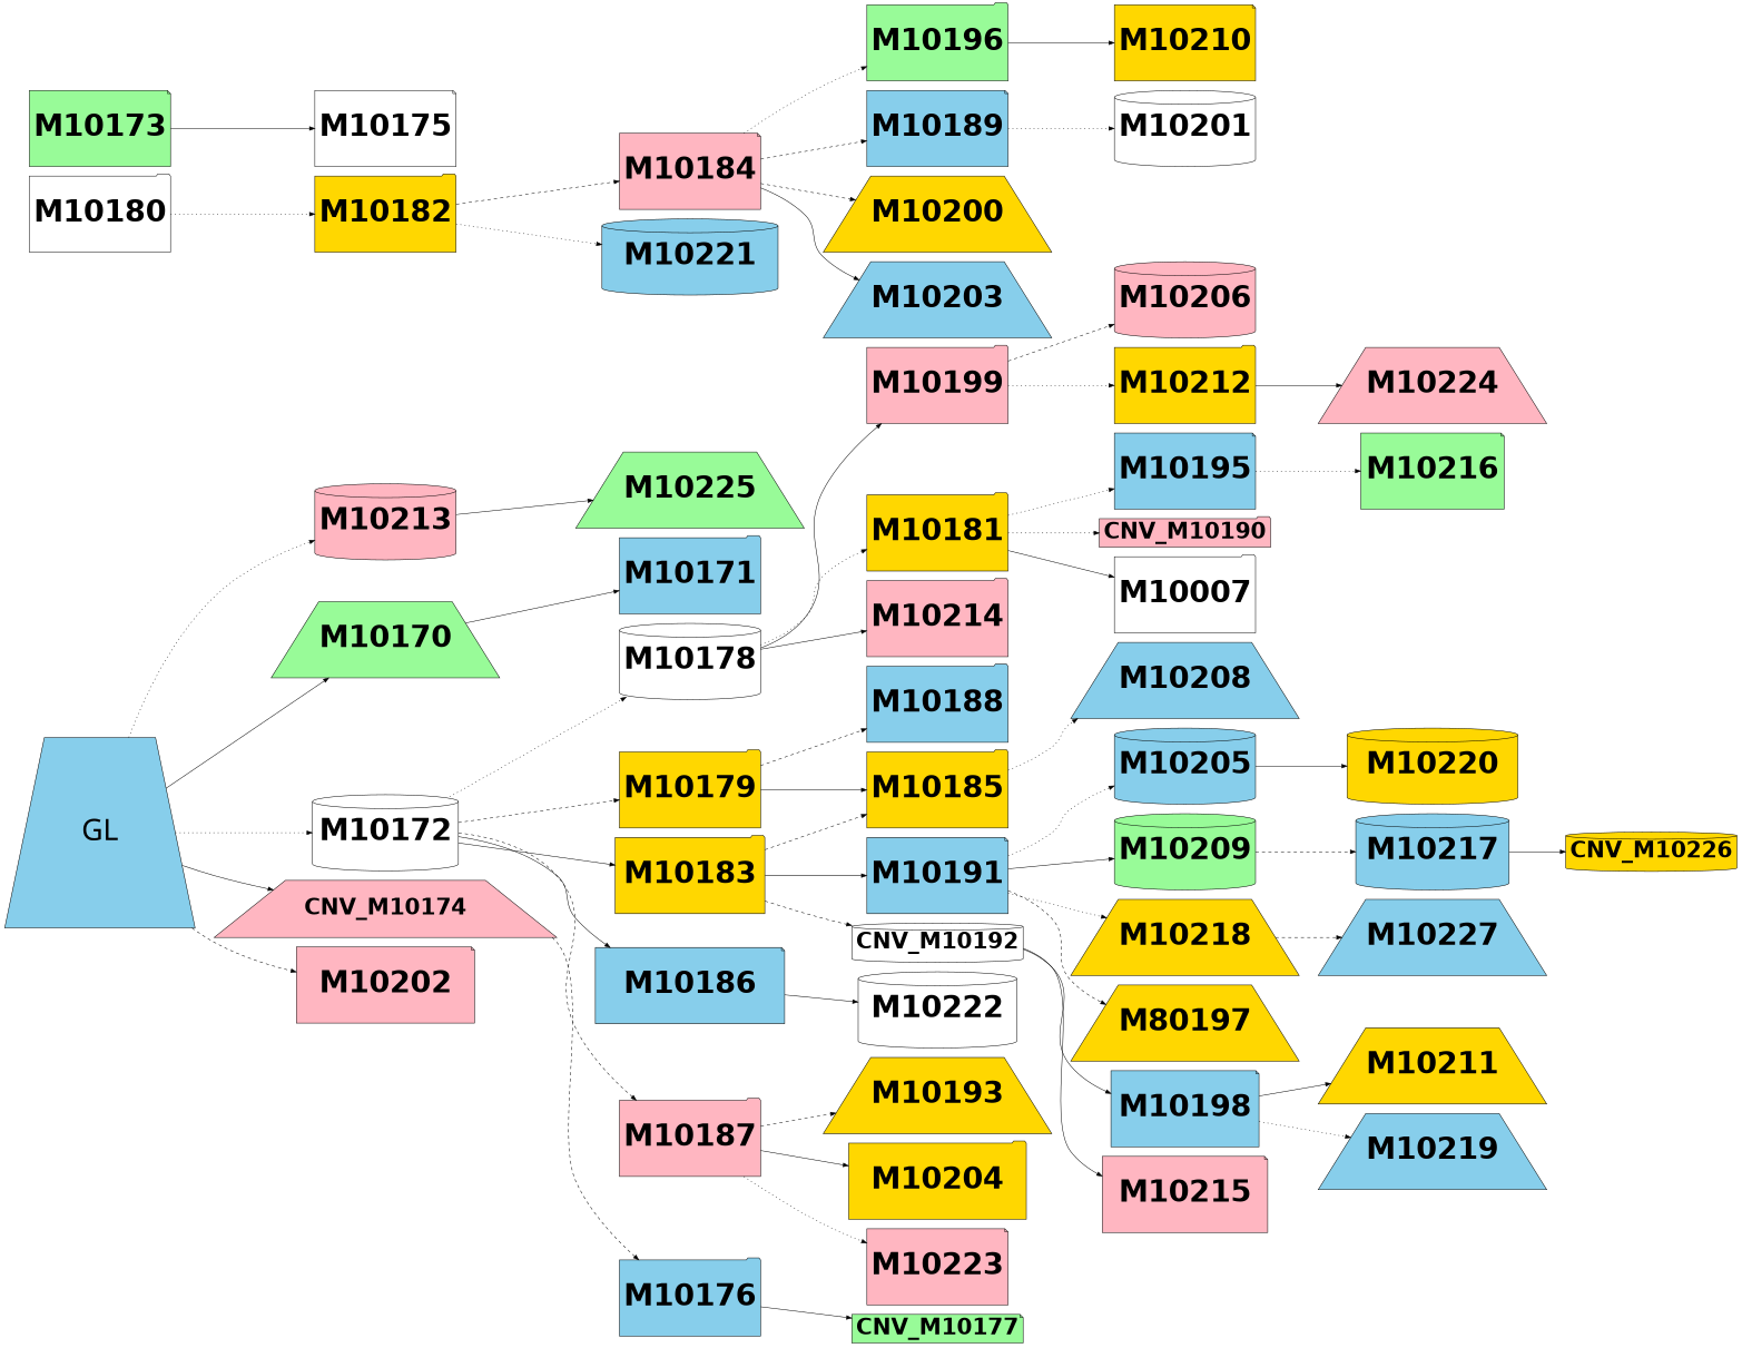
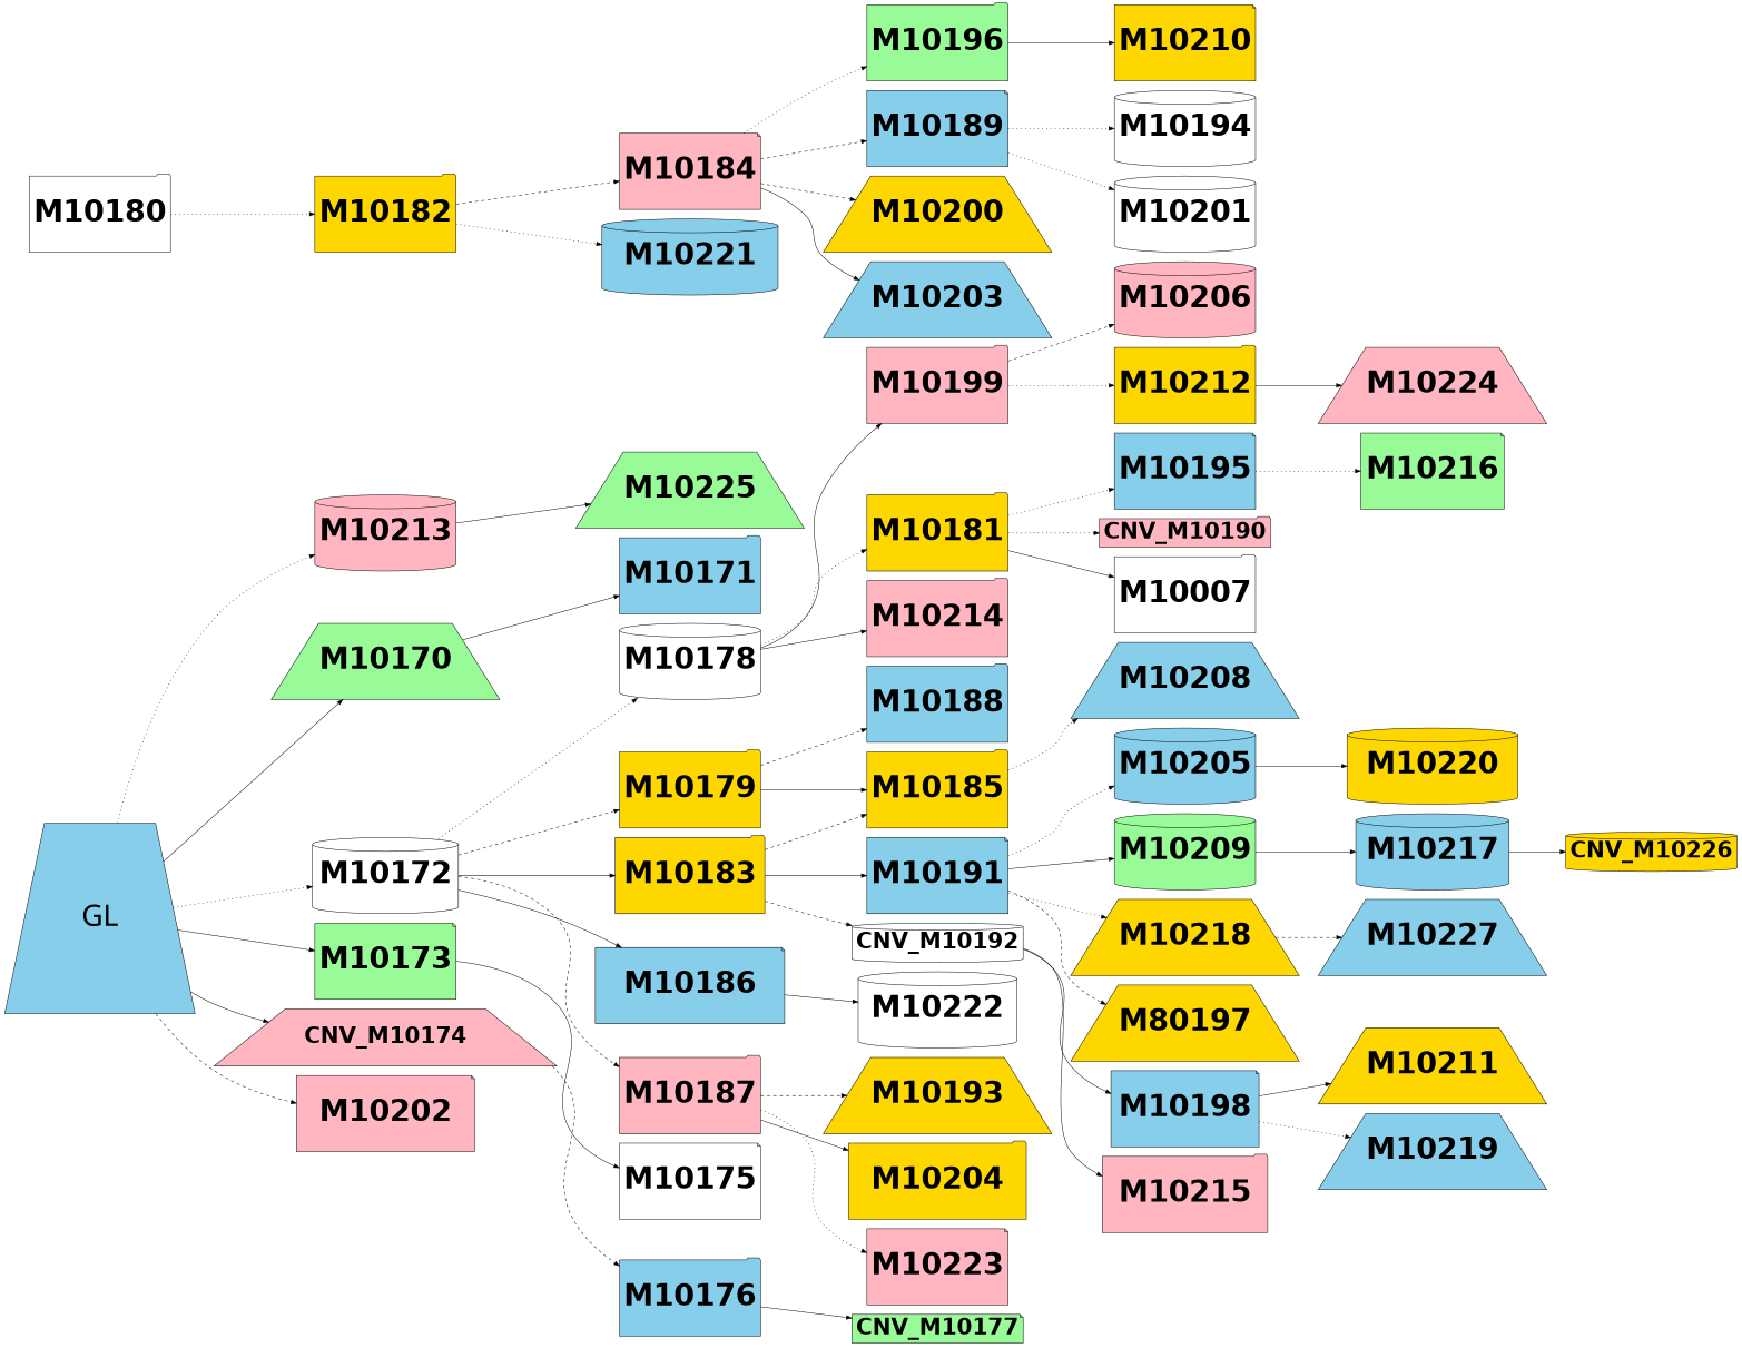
  digraph {
    rankdir=LR
    node [fillcolor=skyblue fontname="helvetica-bold" fontsize=56 shape=folder style=filled]
    edge [style=solid]
    n1 [height=2 label=M10195 shape=note width=0.41]
    n2 [fillcolor=palegreen height=2 label=M10216 shape=note width=3.77]
    n3 [fillcolor=palegreen height=2 label=M10196 width=2.14]
    n4 [fillcolor=gold height=2 label=M10210 shape=note width=2.2]
    n5 [height=2 label=M10198 shape=note width=3.89]
    n6 [fillcolor=gold height=2 label=M10211 shape=trapezium width=3.52]
    n7 [height=2 label=M10219 shape=trapezium width=1.02]
    n8 [fillcolor=lightpink height=2 label=M10199 width=1.82]
    n9 [fillcolor=lightpink height=2 label=M10206 shape=cylinder width=1.24]
    n10 [fillcolor=gold height=2 label=M10212 width=2.33]
    n11 [fillcolor=lightpink height=2 label=M10224 shape=trapezium width=1.15]
    n12 [height=2 label=M10205 shape=cylinder width=1.62]
    n13 [fillcolor=gold height=2 label=M10220 shape=cylinder width=4.49]
    n14 [fillcolor=palegreen height=2 label=M10209 shape=cylinder width=2.2]
    n15 [height=2 label=M10217 shape=cylinder width=4.03]
    n16 [fillcolor=gold fontsize=42 label=CNV_M10226 shape=cylinder]
    n17 [fillcolor=lightpink height=2 label=M10213 shape=cylinder width=1.26]
    n18 [fillcolor=palegreen height=2 label=M10225 shape=trapezium width=2.21]
    n19 [fillcolor=gold height=2 label=M10218 shape=trapezium width=0.36]
    n20 [height=2 label=M10227 shape=trapezium width=0.67]
    n21 [fontname="arial-bold" height=5 label=GL shape=trapezium width=5]
    n22 [fillcolor=palegreen height=2 label=M10170 shape=trapezium width=4.05]
    n23 [fillcolor=white height=2 label=M10172 shape=cylinder width=3.83]
    n24 [fillcolor=palegreen height=2 label=M10173 shape=note width=3.16]
    n25 [fillcolor=lightpink fontsize=42 label=CNV_M10174 shape=trapezium]
    n26 [fillcolor=lightpink height=2 label=M10202 shape=note width=4.68]
    n27 [height=2 label=M10171 width=2.77]
    n28 [fillcolor=white height=2 label=M10178 shape=cylinder width=2.9]
    n29 [fillcolor=gold height=2 label=M10179 width=2.95]
    n30 [fillcolor=gold height=2 label=M10183 width=3.93]
    n31 [height=2 label=M10186 shape=note width=4.97]
    n32 [fillcolor=lightpink height=2 label=M10187 width=1.74]
    n33 [fillcolor=white height=2 label=M10175 shape=note width=0.53]
    n34 [height=2 label=M10176 width=0.86]
    n35 [fillcolor=gold height=2 label=M10181 width=2.96]
    n36 [fillcolor=lightpink height=2 label=M10214 width=2.43]
    n37 [height=2 label=M10188 width=0.7]
    n38 [fillcolor=gold height=2 label=M10185 width=3.68]
    n39 [height=2 label=M10191 shape=note width=2.92]
    n40 [fillcolor=white fontsize=42 label=CNV_M10192 shape=cylinder]
    n41 [fillcolor=white height=2 label=M10222 shape=cylinder width=4.17]
    n42 [fillcolor=gold height=2 label=M10193 shape=trapezium width=3.33]
    n43 [fillcolor=gold height=2 label=M10204 width=4.66]
    n44 [fillcolor=lightpink height=2 label=M10223 shape=note width=1.27]
    n45 [fillcolor=palegreen fontsize=42 label=CNV_M10177 shape=note]
    n46 [fillcolor=lightpink fontsize=42 label=CNV_M10190]
    n47 [fillcolor=white height=2 label=M10007 width=2.12]
    n48 [fillcolor=white height=2 label=M10180 width=0.22]
    n49 [fillcolor=gold height=2 label=M10182 width=1.98]
    n50 [height=2 label=M10208 shape=trapezium width=2.51]
    n51 [fillcolor=gold height=2 label=M80197 shape=trapezium width=1.23]
-   n52 [fillcolor=lightpink height=2 label=M10215 shape=note width=4.35]
+   n52 [fillcolor=lightpink height=2 label=M10215 width=4.35]
    n53 [fillcolor=lightpink height=2 label=M10184 shape=note width=3.24]
    n54 [height=2 label=M10221 shape=cylinder width=4.63]
    n55 [height=2 label=M10189 shape=note width=0.1]
    n56 [fillcolor=gold height=2 label=M10200 shape=trapezium width=0.71]
    n57 [height=2 label=M10203 shape=trapezium width=0.5]
+   n58 [fillcolor=white height=2 label=M10194 shape=cylinder width=2.02]
    n59 [fillcolor=white height=2 label=M10201 shape=cylinder width=0.19]
    n1 -> n2 [style=dotted]
    n3 -> n4
    n5 -> n6
    n5 -> n7 [style=dotted]
    n8 -> n9 [style=dashed]
    n8 -> n10 [style=dotted]
    n10 -> n11
    n12 -> n13
-   n14 -> n15 [style=dashed]
+   n14 -> n15
    n15 -> n16
    n17 -> n18
    n19 -> n20 [style=dashed]
    n21 -> n17 [style=dotted]
    n21 -> n22
    n21 -> n23 [style=dotted]
+   n21 -> n24
    n21 -> n25
    n21 -> n26 [style=dashed]
    n22 -> n27
    n23 -> n28 [style=dotted]
    n23 -> n29 [style=dashed]
    n23 -> n30
    n23 -> n31
    n23 -> n32 [style=dashed]
    n24 -> n33
    n25 -> n34 [style=dashed]
    n28 -> n8
    n28 -> n35 [style=dotted]
    n28 -> n36
    n29 -> n37 [style=dashed]
    n29 -> n38
    n30 -> n38 [style=dashed]
    n30 -> n39
    n30 -> n40 [style=dashed]
    n31 -> n41
    n32 -> n42 [style=dashed]
    n32 -> n43
    n32 -> n44 [style=dotted]
    n34 -> n45
    n35 -> n1 [style=dotted]
    n35 -> n46 [style=dotted]
    n35 -> n47
    n38 -> n50 [style=dotted]
    n39 -> n12 [style=dotted]
    n39 -> n14
    n39 -> n19 [style=dotted]
    n39 -> n51 [style=dashed]
    n40 -> n5
    n40 -> n52
    n48 -> n49 [style=dotted]
    n49 -> n53 [style=dashed]
    n49 -> n54 [style=dotted]
    n53 -> n3 [style=dotted]
    n53 -> n55 [style=dashed]
    n53 -> n56 [style=dashed]
    n53 -> n57
+   n55 -> n58 [style=dotted]
    n55 -> n59 [style=dotted]
  }
